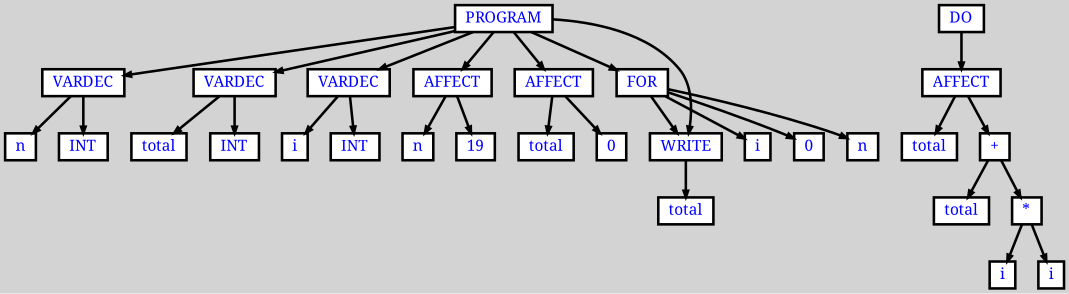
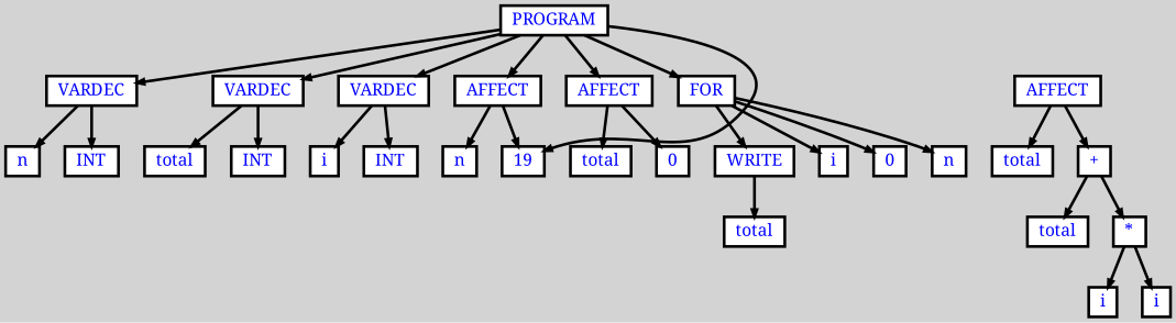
  digraph {
    bgcolor=lightgrey
    fontname="Noto Serif"
    ordering=out
    ranksep=.4
    node [color=black fillcolor=white fixedsize=false fontcolor=blue fontname="Noto Serif" fontsize=12 shape=box style="filled, solid, bold"]
    edge [arrowsize=.5 color=black fontname="Noto Serif" style=bold]
    n1 [height=.25 label=PROGRAM width=.25]
    n2 [height=.25 label=VARDEC width=.25]
    n3 [height=.25 label=VARDEC width=.25]
    n4 [height=.25 label=VARDEC width=.25]
    n5 [height=.25 label=AFFECT width=.25]
    n6 [height=.25 label=AFFECT width=.25]
    n7 [height=.25 label=FOR width=.25]
    n8 [height=.25 label=WRITE width=.25]
    n9 [height=.25 label=n width=.25]
    n10 [height=.25 label=INT width=.25]
    n11 [height=.25 label=total width=.25]
    n12 [height=.25 label=INT width=.25]
    n13 [height=.25 label=i width=.25]
    n14 [height=.25 label=INT width=.25]
    n15 [height=.25 label=n width=.25]
    n16 [height=.25 label=19 width=.25]
    n17 [height=.25 label=total width=.25]
    n18 [height=.25 label=0 width=.25]
    n19 [height=.25 label=i width=.25]
    n20 [height=.25 label=0 width=.25]
    n21 [height=.25 label=n width=.25]
    n22 [height=.25 label=total width=.25]
-   n23 [height=.25 label=DO width=.25]
    n24 [height=.25 label=AFFECT width=.25]
    n25 [height=.25 label=total width=.25]
    n26 [height=.25 label="+" width=.25]
    n27 [height=.25 label=total width=.25]
    n28 [height=.25 label="*" width=.25]
    n29 [height=.25 label=i width=.25]
    n30 [height=.25 label=i width=.25]
    n1 -> n2
    n1 -> n3
    n1 -> n4
    n1 -> n5
    n1 -> n6
    n1 -> n7
-   n1 -> n8
+   n1 -> n16
    n2 -> n9
    n2 -> n10
    n3 -> n11
    n3 -> n12
    n4 -> n13
    n4 -> n14
    n5 -> n15
    n5 -> n16
    n6 -> n17
    n6 -> n18
    n7 -> n8
    n7 -> n19
    n7 -> n20
    n7 -> n21
    n8 -> n22
-   n23 -> n24
    n24 -> n25
    n24 -> n26
    n26 -> n27
    n26 -> n28
    n28 -> n29
    n28 -> n30
  }
